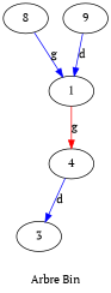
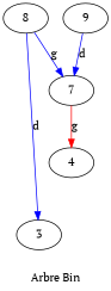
  digraph {
    fontname="PT Serif"
    label="Arbre Bin"
    node [fontname="PT Serif"]
    edge [color=blue fontname="PT Serif"]
    n1 [label=8]
-   n2 [label=1]
+   n2 [label=7]
    n3 [label=3]
    n4 [label=4]
    n5 [label=9]
    n1 -> n2 [label=g]
-   n4 -> n3 [label=d]
+   n1 -> n3 [label=d]
    n2 -> n4 [color=red label=g]
    n5 -> n2 [label=d]
  }
